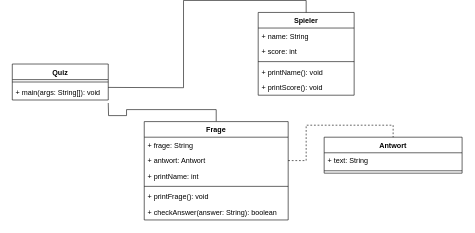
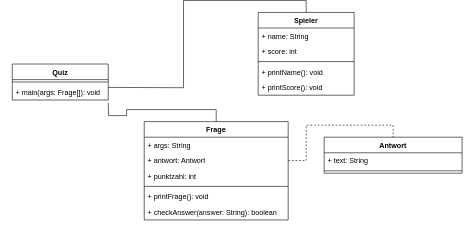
  <mxCell id="0" />
  <mxCell id="1" parent="0" />
  <mxCell id="2" value="Spieler" style="swimlane;fontStyle=1;align=center;verticalAlign=top;childLayout=stackLayout;horizontal=1;startSize=26;horizontalStack=0;resizeParent=1;resizeParentMax=0;resizeLast=0;collapsible=1;marginBottom=0;" parent="1" vertex="1"><mxGeometry x="430" y="20" width="160" height="138" as="geometry" /></mxCell>
  <mxCell id="3" value="+ name: String" style="text;strokeColor=none;fillColor=none;align=left;verticalAlign=top;spacingLeft=4;spacingRight=4;overflow=hidden;rotatable=0;points=[[0,0.5],[1,0.5]];portConstraint=eastwest;" parent="2" vertex="1"><mxGeometry y="26" width="160" height="26" as="geometry" /></mxCell>
  <mxCell id="4" value="+ score: int" style="text;strokeColor=none;fillColor=none;align=left;verticalAlign=top;spacingLeft=4;spacingRight=4;overflow=hidden;rotatable=0;points=[[0,0.5],[1,0.5]];portConstraint=eastwest;" parent="2" vertex="1"><mxGeometry y="52" width="160" height="26" as="geometry" /></mxCell>
  <mxCell id="5" value="" style="line;strokeWidth=1;fillColor=none;align=left;verticalAlign=middle;spacingTop=-1;spacingLeft=3;spacingRight=3;rotatable=0;labelPosition=right;points=[];portConstraint=eastwest;" parent="2" vertex="1"><mxGeometry y="78" width="160" height="8" as="geometry" /></mxCell>
  <mxCell id="6" value="+ printName(): void" style="text;strokeColor=none;fillColor=none;align=left;verticalAlign=top;spacingLeft=4;spacingRight=4;overflow=hidden;rotatable=0;points=[[0,0.5],[1,0.5]];portConstraint=eastwest;" parent="2" vertex="1"><mxGeometry y="86" width="160" height="26" as="geometry" /></mxCell>
  <mxCell id="7" value="+ printScore(): void" style="text;strokeColor=none;fillColor=none;align=left;verticalAlign=top;spacingLeft=4;spacingRight=4;overflow=hidden;rotatable=0;points=[[0,0.5],[1,0.5]];portConstraint=eastwest;" parent="2" vertex="1"><mxGeometry y="112" width="160" height="26" as="geometry" /></mxCell>
  <mxCell id="8" style="edgeStyle=orthogonalEdgeStyle;rounded=0;orthogonalLoop=1;jettySize=auto;html=1;exitX=0.5;exitY=0;exitDx=0;exitDy=0;entryX=1;entryY=0.5;entryDx=0;entryDy=0;endArrow=none;endFill=0;" parent="1" source="9" edge="1"><mxGeometry relative="1" as="geometry"><mxPoint x="180" y="171" as="targetPoint" /></mxGeometry></mxCell>
  <mxCell id="9" value="Frage" style="swimlane;fontStyle=1;align=center;verticalAlign=top;childLayout=stackLayout;horizontal=1;startSize=26;horizontalStack=0;resizeParent=1;resizeParentMax=0;resizeLast=0;collapsible=1;marginBottom=0;" parent="1" vertex="1"><mxGeometry x="240" y="202" width="240" height="164" as="geometry" /></mxCell>
- <mxCell id="10" value="+ frage: String" style="text;strokeColor=none;fillColor=none;align=left;verticalAlign=top;spacingLeft=4;spacingRight=4;overflow=hidden;rotatable=0;points=[[0,0.5],[1,0.5]];portConstraint=eastwest;" vertex="1" parent="9"><mxGeometry y="26" width="240" height="26" as="geometry" /></mxCell>
+ <mxCell id="10" value="+ args: String" style="text;strokeColor=none;fillColor=none;align=left;verticalAlign=top;spacingLeft=4;spacingRight=4;overflow=hidden;rotatable=0;points=[[0,0.5],[1,0.5]];portConstraint=eastwest;" vertex="1" parent="9"><mxGeometry y="26" width="240" height="26" as="geometry" /></mxCell>
  <mxCell id="11" value="+ antwort: Antwort" style="text;strokeColor=none;fillColor=none;align=left;verticalAlign=top;spacingLeft=4;spacingRight=4;overflow=hidden;rotatable=0;points=[[0,0.5],[1,0.5]];portConstraint=eastwest;" parent="9" vertex="1"><mxGeometry y="52" width="240" height="26" as="geometry" /></mxCell>
- <mxCell id="12" value="+ printName: int" style="text;strokeColor=none;fillColor=none;align=left;verticalAlign=top;spacingLeft=4;spacingRight=4;overflow=hidden;rotatable=0;points=[[0,0.5],[1,0.5]];portConstraint=eastwest;fontStyle=0" parent="9" vertex="1"><mxGeometry y="78" width="240" height="26" as="geometry" /></mxCell>
+ <mxCell id="12" value="+ punktzahl: int" style="text;strokeColor=none;fillColor=none;align=left;verticalAlign=top;spacingLeft=4;spacingRight=4;overflow=hidden;rotatable=0;points=[[0,0.5],[1,0.5]];portConstraint=eastwest;fontStyle=0" parent="9" vertex="1"><mxGeometry y="78" width="240" height="26" as="geometry" /></mxCell>
  <mxCell id="13" value="" style="line;strokeWidth=1;fillColor=none;align=left;verticalAlign=middle;spacingTop=-1;spacingLeft=3;spacingRight=3;rotatable=0;labelPosition=right;points=[];portConstraint=eastwest;" parent="9" vertex="1"><mxGeometry y="104" width="240" height="8" as="geometry" /></mxCell>
  <mxCell id="14" value="+ printFrage(): void" style="text;strokeColor=none;fillColor=none;align=left;verticalAlign=top;spacingLeft=4;spacingRight=4;overflow=hidden;rotatable=0;points=[[0,0.5],[1,0.5]];portConstraint=eastwest;" parent="9" vertex="1"><mxGeometry y="112" width="240" height="26" as="geometry" /></mxCell>
  <mxCell id="15" value="+ checkAnswer(answer: String): boolean" style="text;strokeColor=none;fillColor=none;align=left;verticalAlign=top;spacingLeft=4;spacingRight=4;overflow=hidden;rotatable=0;points=[[0,0.5],[1,0.5]];portConstraint=eastwest;" parent="9" vertex="1"><mxGeometry y="138" width="240" height="26" as="geometry" /></mxCell>
  <mxCell id="16" value="Quiz" style="swimlane;fontStyle=1;align=center;verticalAlign=top;childLayout=stackLayout;horizontal=1;startSize=26;horizontalStack=0;resizeParent=1;resizeParentMax=0;resizeLast=0;collapsible=1;marginBottom=0;" parent="1" vertex="1"><mxGeometry x="20" y="106" width="160" height="60" as="geometry" /></mxCell>
  <mxCell id="17" value="" style="line;strokeWidth=1;fillColor=none;align=left;verticalAlign=middle;spacingTop=-1;spacingLeft=3;spacingRight=3;rotatable=0;labelPosition=right;points=[];portConstraint=eastwest;" parent="16" vertex="1"><mxGeometry y="26" width="160" height="8" as="geometry" /></mxCell>
- <mxCell id="18" value="+ main(args: String[]): void" style="text;strokeColor=none;fillColor=none;align=left;verticalAlign=top;spacingLeft=4;spacingRight=4;overflow=hidden;rotatable=0;points=[[0,0.5],[1,0.5]];portConstraint=eastwest;" parent="16" vertex="1"><mxGeometry y="34" width="160" height="26" as="geometry" /></mxCell>
+ <mxCell id="18" value="+ main(args: Frage[]): void" style="text;strokeColor=none;fillColor=none;align=left;verticalAlign=top;spacingLeft=4;spacingRight=4;overflow=hidden;rotatable=0;points=[[0,0.5],[1,0.5]];portConstraint=eastwest;" parent="16" vertex="1"><mxGeometry y="34" width="160" height="26" as="geometry" /></mxCell>
  <mxCell id="19" value="Antwort" style="swimlane;fontStyle=1;align=center;verticalAlign=top;childLayout=stackLayout;horizontal=1;startSize=26;horizontalStack=0;resizeParent=1;resizeParentMax=0;resizeLast=0;collapsible=1;marginBottom=0;" parent="1" vertex="1"><mxGeometry x="540" y="228" width="230" height="60" as="geometry" /></mxCell>
  <mxCell id="20" value="+ text: String" style="text;strokeColor=none;fillColor=none;align=left;verticalAlign=top;spacingLeft=4;spacingRight=4;overflow=hidden;rotatable=0;points=[[0,0.5],[1,0.5]];portConstraint=eastwest;" parent="19" vertex="1"><mxGeometry y="26" width="230" height="26" as="geometry" /></mxCell>
  <mxCell id="21" value="" style="line;strokeWidth=1;fillColor=none;align=left;verticalAlign=middle;spacingTop=-1;spacingLeft=3;spacingRight=3;rotatable=0;labelPosition=right;points=[];portConstraint=eastwest;" parent="19" vertex="1"><mxGeometry y="52" width="230" height="8" as="geometry" /></mxCell>
  <mxCell id="22" style="edgeStyle=orthogonalEdgeStyle;rounded=0;orthogonalLoop=1;jettySize=auto;html=1;exitX=1;exitY=0.5;exitDx=0;exitDy=0;entryX=0.5;entryY=0;entryDx=0;entryDy=0;endArrow=none;endFill=0;dashed=1;" parent="1" source="11" target="19" edge="1"><mxGeometry relative="1" as="geometry" /></mxCell>
  <mxCell id="23" style="edgeStyle=orthogonalEdgeStyle;rounded=0;orthogonalLoop=1;jettySize=auto;html=1;exitX=1;exitY=0.5;exitDx=0;exitDy=0;entryX=0.5;entryY=0;entryDx=0;entryDy=0;endArrow=none;endFill=0;" parent="1" target="2" edge="1"><mxGeometry relative="1" as="geometry"><mxPoint x="180" y="145" as="sourcePoint" /></mxGeometry></mxCell>
